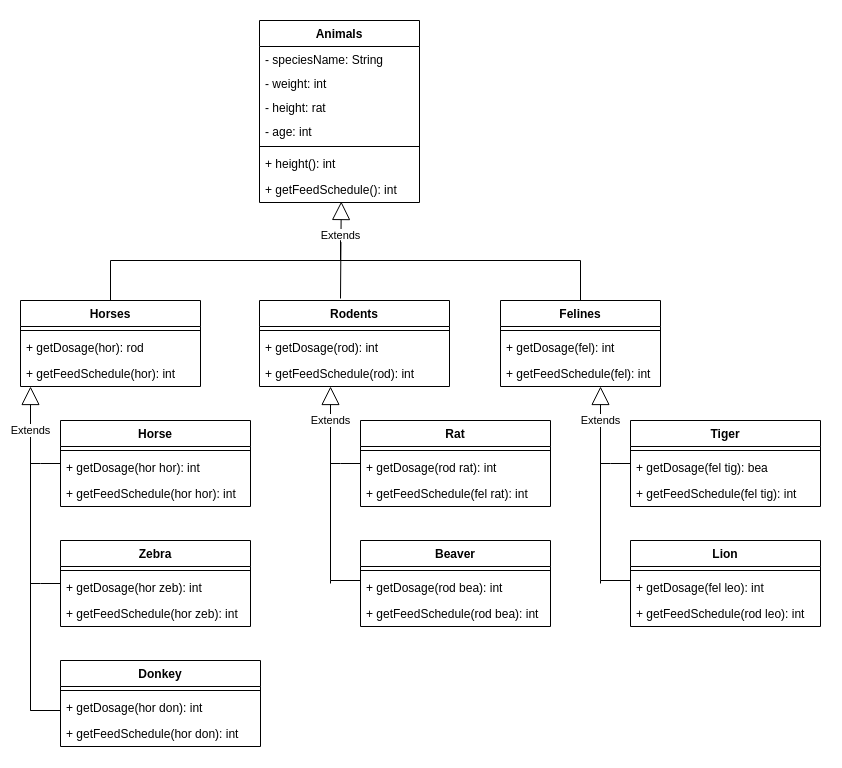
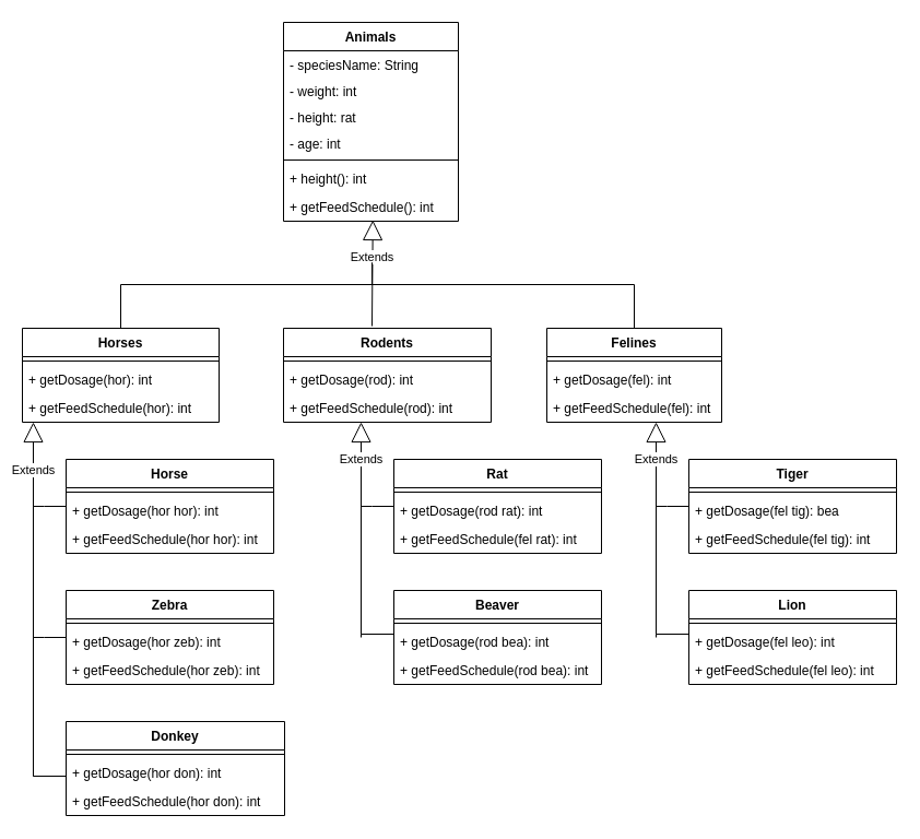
  <mxCell id="0" />
  <mxCell id="1" parent="0" />
  <mxCell id="2" value="Animals" style="swimlane;fontStyle=1;align=center;verticalAlign=top;childLayout=stackLayout;horizontal=1;startSize=26;horizontalStack=0;resizeParent=1;resizeParentMax=0;resizeLast=0;collapsible=1;marginBottom=0;" vertex="1" parent="1"><mxGeometry x="259" y="20" width="160" height="182" as="geometry"><mxRectangle x="120" y="120" width="100" height="30" as="alternateBounds" /></mxGeometry></mxCell>
  <mxCell id="3" value="- speciesName: String" style="text;strokeColor=none;fillColor=none;align=left;verticalAlign=top;spacingLeft=4;spacingRight=4;overflow=hidden;rotatable=0;points=[[0,0.5],[1,0.5]];portConstraint=eastwest;" vertex="1" parent="2"><mxGeometry y="26" width="160" height="24" as="geometry" /></mxCell>
  <mxCell id="4" value="- weight: int" style="text;strokeColor=none;fillColor=none;align=left;verticalAlign=top;spacingLeft=4;spacingRight=4;overflow=hidden;rotatable=0;points=[[0,0.5],[1,0.5]];portConstraint=eastwest;" vertex="1" parent="2"><mxGeometry y="50" width="160" height="24" as="geometry" /></mxCell>
  <mxCell id="5" value="- height: rat" style="text;strokeColor=none;fillColor=none;align=left;verticalAlign=top;spacingLeft=4;spacingRight=4;overflow=hidden;rotatable=0;points=[[0,0.5],[1,0.5]];portConstraint=eastwest;" vertex="1" parent="2"><mxGeometry y="74" width="160" height="24" as="geometry" /></mxCell>
  <mxCell id="6" value="- age: int" style="text;strokeColor=none;fillColor=none;align=left;verticalAlign=top;spacingLeft=4;spacingRight=4;overflow=hidden;rotatable=0;points=[[0,0.5],[1,0.5]];portConstraint=eastwest;" vertex="1" parent="2"><mxGeometry y="98" width="160" height="24" as="geometry" /></mxCell>
  <mxCell id="7" value="" style="line;strokeWidth=1;fillColor=none;align=left;verticalAlign=middle;spacingTop=-1;spacingLeft=3;spacingRight=3;rotatable=0;labelPosition=right;points=[];portConstraint=eastwest;" vertex="1" parent="2"><mxGeometry y="122" width="160" height="8" as="geometry" /></mxCell>
  <mxCell id="8" value="+ height(): int&#10;" style="text;strokeColor=none;fillColor=none;align=left;verticalAlign=top;spacingLeft=4;spacingRight=4;overflow=hidden;rotatable=0;points=[[0,0.5],[1,0.5]];portConstraint=eastwest;" vertex="1" parent="2"><mxGeometry y="130" width="160" height="26" as="geometry" /></mxCell>
  <mxCell id="9" value="+ getFeedSchedule(): int&#10;" style="text;strokeColor=none;fillColor=none;align=left;verticalAlign=top;spacingLeft=4;spacingRight=4;overflow=hidden;rotatable=0;points=[[0,0.5],[1,0.5]];portConstraint=eastwest;" vertex="1" parent="2"><mxGeometry y="156" width="160" height="26" as="geometry" /></mxCell>
  <mxCell id="10" value="Extends" style="endArrow=block;endSize=16;endFill=0;html=1;rounded=0;entryX=0.511;entryY=0.962;entryDx=0;entryDy=0;entryPerimeter=0;" edge="1" parent="1" target="9"><mxGeometry x="0.3" width="160" relative="1" as="geometry"><mxPoint x="340" y="298" as="sourcePoint" /><mxPoint x="340" y="210" as="targetPoint" /><mxPoint as="offset" /></mxGeometry></mxCell>
  <mxCell id="11" style="edgeStyle=orthogonalEdgeStyle;rounded=0;orthogonalLoop=1;jettySize=auto;html=1;endArrow=none;endFill=0;" edge="1" parent="1" source="12"><mxGeometry relative="1" as="geometry"><mxPoint x="340" y="240" as="targetPoint" /><Array as="points"><mxPoint x="110" y="260" /><mxPoint x="340" y="260" /></Array></mxGeometry></mxCell>
  <mxCell id="12" value="Horses" style="swimlane;fontStyle=1;align=center;verticalAlign=top;childLayout=stackLayout;horizontal=1;startSize=26;horizontalStack=0;resizeParent=1;resizeParentMax=0;resizeLast=0;collapsible=1;marginBottom=0;" vertex="1" parent="1"><mxGeometry x="20" y="300" width="180" height="86" as="geometry" /></mxCell>
  <mxCell id="13" value="" style="line;strokeWidth=1;fillColor=none;align=left;verticalAlign=middle;spacingTop=-1;spacingLeft=3;spacingRight=3;rotatable=0;labelPosition=right;points=[];portConstraint=eastwest;" vertex="1" parent="12"><mxGeometry y="26" width="180" height="8" as="geometry" /></mxCell>
- <mxCell id="14" value="+ getDosage(hor): rod&#10;" style="text;strokeColor=none;fillColor=none;align=left;verticalAlign=top;spacingLeft=4;spacingRight=4;overflow=hidden;rotatable=0;points=[[0,0.5],[1,0.5]];portConstraint=eastwest;" vertex="1" parent="12"><mxGeometry y="34" width="180" height="26" as="geometry" /></mxCell>
+ <mxCell id="14" value="+ getDosage(hor): int&#10;" style="text;strokeColor=none;fillColor=none;align=left;verticalAlign=top;spacingLeft=4;spacingRight=4;overflow=hidden;rotatable=0;points=[[0,0.5],[1,0.5]];portConstraint=eastwest;" vertex="1" parent="12"><mxGeometry y="34" width="180" height="26" as="geometry" /></mxCell>
  <mxCell id="15" value="+ getFeedSchedule(hor): int&#10;" style="text;strokeColor=none;fillColor=none;align=left;verticalAlign=top;spacingLeft=4;spacingRight=4;overflow=hidden;rotatable=0;points=[[0,0.5],[1,0.5]];portConstraint=eastwest;" vertex="1" parent="12"><mxGeometry y="60" width="180" height="26" as="geometry" /></mxCell>
  <mxCell id="16" style="edgeStyle=orthogonalEdgeStyle;rounded=0;orthogonalLoop=1;jettySize=auto;html=1;endArrow=none;endFill=0;" edge="1" parent="1" source="17"><mxGeometry relative="1" as="geometry"><mxPoint x="340" y="240" as="targetPoint" /><Array as="points"><mxPoint x="580" y="260" /><mxPoint x="340" y="260" /></Array></mxGeometry></mxCell>
  <mxCell id="17" value="Felines" style="swimlane;fontStyle=1;align=center;verticalAlign=top;childLayout=stackLayout;horizontal=1;startSize=26;horizontalStack=0;resizeParent=1;resizeParentMax=0;resizeLast=0;collapsible=1;marginBottom=0;" vertex="1" parent="1"><mxGeometry x="500" y="300" width="160" height="86" as="geometry" /></mxCell>
  <mxCell id="18" value="" style="line;strokeWidth=1;fillColor=none;align=left;verticalAlign=middle;spacingTop=-1;spacingLeft=3;spacingRight=3;rotatable=0;labelPosition=right;points=[];portConstraint=eastwest;" vertex="1" parent="17"><mxGeometry y="26" width="160" height="8" as="geometry" /></mxCell>
  <mxCell id="19" value="+ getDosage(fel): int&#10;" style="text;strokeColor=none;fillColor=none;align=left;verticalAlign=top;spacingLeft=4;spacingRight=4;overflow=hidden;rotatable=0;points=[[0,0.5],[1,0.5]];portConstraint=eastwest;" vertex="1" parent="17"><mxGeometry y="34" width="160" height="26" as="geometry" /></mxCell>
  <mxCell id="20" value="+ getFeedSchedule(fel): int&#10;" style="text;strokeColor=none;fillColor=none;align=left;verticalAlign=top;spacingLeft=4;spacingRight=4;overflow=hidden;rotatable=0;points=[[0,0.5],[1,0.5]];portConstraint=eastwest;" vertex="1" parent="17"><mxGeometry y="60" width="160" height="26" as="geometry" /></mxCell>
  <mxCell id="21" value="Rodents" style="swimlane;fontStyle=1;align=center;verticalAlign=top;childLayout=stackLayout;horizontal=1;startSize=26;horizontalStack=0;resizeParent=1;resizeParentMax=0;resizeLast=0;collapsible=1;marginBottom=0;" vertex="1" parent="1"><mxGeometry x="259" y="300" width="190" height="86" as="geometry"><mxRectangle x="319" y="320" width="90" height="30" as="alternateBounds" /></mxGeometry></mxCell>
  <mxCell id="22" value="" style="line;strokeWidth=1;fillColor=none;align=left;verticalAlign=middle;spacingTop=-1;spacingLeft=3;spacingRight=3;rotatable=0;labelPosition=right;points=[];portConstraint=eastwest;" vertex="1" parent="21"><mxGeometry y="26" width="190" height="8" as="geometry" /></mxCell>
  <mxCell id="23" value="+ getDosage(rod): int&#10;" style="text;strokeColor=none;fillColor=none;align=left;verticalAlign=top;spacingLeft=4;spacingRight=4;overflow=hidden;rotatable=0;points=[[0,0.5],[1,0.5]];portConstraint=eastwest;" vertex="1" parent="21"><mxGeometry y="34" width="190" height="26" as="geometry" /></mxCell>
  <mxCell id="24" value="+ getFeedSchedule(rod): int&#10;" style="text;strokeColor=none;fillColor=none;align=left;verticalAlign=top;spacingLeft=4;spacingRight=4;overflow=hidden;rotatable=0;points=[[0,0.5],[1,0.5]];portConstraint=eastwest;" vertex="1" parent="21"><mxGeometry y="60" width="190" height="26" as="geometry" /></mxCell>
  <mxCell id="25" style="edgeStyle=orthogonalEdgeStyle;rounded=0;orthogonalLoop=1;jettySize=auto;html=1;endArrow=none;endFill=0;" edge="1" parent="1" source="26"><mxGeometry relative="1" as="geometry"><mxPoint x="30" y="463" as="targetPoint" /></mxGeometry></mxCell>
  <mxCell id="26" value="Horse" style="swimlane;fontStyle=1;align=center;verticalAlign=top;childLayout=stackLayout;horizontal=1;startSize=26;horizontalStack=0;resizeParent=1;resizeParentMax=0;resizeLast=0;collapsible=1;marginBottom=0;" vertex="1" parent="1"><mxGeometry x="60" y="420" width="190" height="86" as="geometry" /></mxCell>
  <mxCell id="27" value="" style="line;strokeWidth=1;fillColor=none;align=left;verticalAlign=middle;spacingTop=-1;spacingLeft=3;spacingRight=3;rotatable=0;labelPosition=right;points=[];portConstraint=eastwest;" vertex="1" parent="26"><mxGeometry y="26" width="190" height="8" as="geometry" /></mxCell>
  <mxCell id="28" value="+ getDosage(hor hor): int&#10;" style="text;strokeColor=none;fillColor=none;align=left;verticalAlign=top;spacingLeft=4;spacingRight=4;overflow=hidden;rotatable=0;points=[[0,0.5],[1,0.5]];portConstraint=eastwest;" vertex="1" parent="26"><mxGeometry y="34" width="190" height="26" as="geometry" /></mxCell>
  <mxCell id="29" value="+ getFeedSchedule(hor hor): int&#10;" style="text;strokeColor=none;fillColor=none;align=left;verticalAlign=top;spacingLeft=4;spacingRight=4;overflow=hidden;rotatable=0;points=[[0,0.5],[1,0.5]];portConstraint=eastwest;" vertex="1" parent="26"><mxGeometry y="60" width="190" height="26" as="geometry" /></mxCell>
  <mxCell id="30" style="edgeStyle=orthogonalEdgeStyle;rounded=0;orthogonalLoop=1;jettySize=auto;html=1;endArrow=none;endFill=0;" edge="1" parent="1" source="31"><mxGeometry relative="1" as="geometry"><mxPoint x="30" y="583" as="targetPoint" /></mxGeometry></mxCell>
  <mxCell id="31" value="Zebra" style="swimlane;fontStyle=1;align=center;verticalAlign=top;childLayout=stackLayout;horizontal=1;startSize=26;horizontalStack=0;resizeParent=1;resizeParentMax=0;resizeLast=0;collapsible=1;marginBottom=0;" vertex="1" parent="1"><mxGeometry x="60" y="540" width="190" height="86" as="geometry" /></mxCell>
  <mxCell id="32" value="" style="line;strokeWidth=1;fillColor=none;align=left;verticalAlign=middle;spacingTop=-1;spacingLeft=3;spacingRight=3;rotatable=0;labelPosition=right;points=[];portConstraint=eastwest;" vertex="1" parent="31"><mxGeometry y="26" width="190" height="8" as="geometry" /></mxCell>
  <mxCell id="33" value="+ getDosage(hor zeb): int&#10;" style="text;strokeColor=none;fillColor=none;align=left;verticalAlign=top;spacingLeft=4;spacingRight=4;overflow=hidden;rotatable=0;points=[[0,0.5],[1,0.5]];portConstraint=eastwest;" vertex="1" parent="31"><mxGeometry y="34" width="190" height="26" as="geometry" /></mxCell>
  <mxCell id="34" value="+ getFeedSchedule(hor zeb): int&#10;" style="text;strokeColor=none;fillColor=none;align=left;verticalAlign=top;spacingLeft=4;spacingRight=4;overflow=hidden;rotatable=0;points=[[0,0.5],[1,0.5]];portConstraint=eastwest;" vertex="1" parent="31"><mxGeometry y="60" width="190" height="26" as="geometry" /></mxCell>
  <mxCell id="35" style="edgeStyle=orthogonalEdgeStyle;rounded=0;orthogonalLoop=1;jettySize=auto;html=1;endArrow=none;endFill=0;" edge="1" parent="1" source="36"><mxGeometry relative="1" as="geometry"><mxPoint x="30" y="703" as="targetPoint" /><Array as="points"><mxPoint x="30" y="710" /></Array></mxGeometry></mxCell>
  <mxCell id="36" value="Donkey" style="swimlane;fontStyle=1;align=center;verticalAlign=top;childLayout=stackLayout;horizontal=1;startSize=26;horizontalStack=0;resizeParent=1;resizeParentMax=0;resizeLast=0;collapsible=1;marginBottom=0;" vertex="1" parent="1"><mxGeometry x="60" y="660" width="200" height="86" as="geometry" /></mxCell>
  <mxCell id="37" value="" style="line;strokeWidth=1;fillColor=none;align=left;verticalAlign=middle;spacingTop=-1;spacingLeft=3;spacingRight=3;rotatable=0;labelPosition=right;points=[];portConstraint=eastwest;" vertex="1" parent="36"><mxGeometry y="26" width="200" height="8" as="geometry" /></mxCell>
  <mxCell id="38" value="+ getDosage(hor don): int&#10;" style="text;strokeColor=none;fillColor=none;align=left;verticalAlign=top;spacingLeft=4;spacingRight=4;overflow=hidden;rotatable=0;points=[[0,0.5],[1,0.5]];portConstraint=eastwest;" vertex="1" parent="36"><mxGeometry y="34" width="200" height="26" as="geometry" /></mxCell>
  <mxCell id="39" value="+ getFeedSchedule(hor don): int&#10;" style="text;strokeColor=none;fillColor=none;align=left;verticalAlign=top;spacingLeft=4;spacingRight=4;overflow=hidden;rotatable=0;points=[[0,0.5],[1,0.5]];portConstraint=eastwest;" vertex="1" parent="36"><mxGeometry y="60" width="200" height="26" as="geometry" /></mxCell>
  <mxCell id="40" value="Extends" style="endArrow=block;endSize=16;endFill=0;html=1;rounded=0;" edge="1" parent="1"><mxGeometry x="0.728" width="160" relative="1" as="geometry"><mxPoint x="30" y="710" as="sourcePoint" /><mxPoint x="30" y="386" as="targetPoint" /><mxPoint as="offset" /></mxGeometry></mxCell>
  <mxCell id="41" style="edgeStyle=orthogonalEdgeStyle;rounded=0;orthogonalLoop=1;jettySize=auto;html=1;endArrow=none;endFill=0;" edge="1" source="42" parent="1"><mxGeometry relative="1" as="geometry"><mxPoint x="330" y="463" as="targetPoint" /></mxGeometry></mxCell>
  <mxCell id="42" value="Rat" style="swimlane;fontStyle=1;align=center;verticalAlign=top;childLayout=stackLayout;horizontal=1;startSize=26;horizontalStack=0;resizeParent=1;resizeParentMax=0;resizeLast=0;collapsible=1;marginBottom=0;" vertex="1" parent="1"><mxGeometry x="360" y="420" width="190" height="86" as="geometry" /></mxCell>
  <mxCell id="43" value="" style="line;strokeWidth=1;fillColor=none;align=left;verticalAlign=middle;spacingTop=-1;spacingLeft=3;spacingRight=3;rotatable=0;labelPosition=right;points=[];portConstraint=eastwest;" vertex="1" parent="42"><mxGeometry y="26" width="190" height="8" as="geometry" /></mxCell>
  <mxCell id="44" value="+ getDosage(rod rat): int&#10;" style="text;strokeColor=none;fillColor=none;align=left;verticalAlign=top;spacingLeft=4;spacingRight=4;overflow=hidden;rotatable=0;points=[[0,0.5],[1,0.5]];portConstraint=eastwest;" vertex="1" parent="42"><mxGeometry y="34" width="190" height="26" as="geometry" /></mxCell>
  <mxCell id="45" value="+ getFeedSchedule(fel rat): int&#10;" style="text;strokeColor=none;fillColor=none;align=left;verticalAlign=top;spacingLeft=4;spacingRight=4;overflow=hidden;rotatable=0;points=[[0,0.5],[1,0.5]];portConstraint=eastwest;" vertex="1" parent="42"><mxGeometry y="60" width="190" height="26" as="geometry" /></mxCell>
  <mxCell id="46" style="edgeStyle=orthogonalEdgeStyle;rounded=0;orthogonalLoop=1;jettySize=auto;html=1;endArrow=none;endFill=0;" edge="1" source="47" parent="1"><mxGeometry relative="1" as="geometry"><mxPoint x="330" y="583" as="targetPoint" /><Array as="points"><mxPoint x="330" y="580" /></Array></mxGeometry></mxCell>
  <mxCell id="47" value="Beaver" style="swimlane;fontStyle=1;align=center;verticalAlign=top;childLayout=stackLayout;horizontal=1;startSize=26;horizontalStack=0;resizeParent=1;resizeParentMax=0;resizeLast=0;collapsible=1;marginBottom=0;" vertex="1" parent="1"><mxGeometry x="360" y="540" width="190" height="86" as="geometry" /></mxCell>
  <mxCell id="48" value="" style="line;strokeWidth=1;fillColor=none;align=left;verticalAlign=middle;spacingTop=-1;spacingLeft=3;spacingRight=3;rotatable=0;labelPosition=right;points=[];portConstraint=eastwest;" vertex="1" parent="47"><mxGeometry y="26" width="190" height="8" as="geometry" /></mxCell>
  <mxCell id="49" value="+ getDosage(rod bea): int&#10;" style="text;strokeColor=none;fillColor=none;align=left;verticalAlign=top;spacingLeft=4;spacingRight=4;overflow=hidden;rotatable=0;points=[[0,0.5],[1,0.5]];portConstraint=eastwest;" vertex="1" parent="47"><mxGeometry y="34" width="190" height="26" as="geometry" /></mxCell>
  <mxCell id="50" value="+ getFeedSchedule(rod bea): int&#10;" style="text;strokeColor=none;fillColor=none;align=left;verticalAlign=top;spacingLeft=4;spacingRight=4;overflow=hidden;rotatable=0;points=[[0,0.5],[1,0.5]];portConstraint=eastwest;" vertex="1" parent="47"><mxGeometry y="60" width="190" height="26" as="geometry" /></mxCell>
  <mxCell id="51" style="edgeStyle=orthogonalEdgeStyle;rounded=0;orthogonalLoop=1;jettySize=auto;html=1;endArrow=none;endFill=0;" edge="1" source="52" parent="1"><mxGeometry relative="1" as="geometry"><mxPoint x="600" y="463" as="targetPoint" /></mxGeometry></mxCell>
  <mxCell id="52" value="Tiger" style="swimlane;fontStyle=1;align=center;verticalAlign=top;childLayout=stackLayout;horizontal=1;startSize=26;horizontalStack=0;resizeParent=1;resizeParentMax=0;resizeLast=0;collapsible=1;marginBottom=0;" vertex="1" parent="1"><mxGeometry x="630" y="420" width="190" height="86" as="geometry" /></mxCell>
  <mxCell id="53" value="" style="line;strokeWidth=1;fillColor=none;align=left;verticalAlign=middle;spacingTop=-1;spacingLeft=3;spacingRight=3;rotatable=0;labelPosition=right;points=[];portConstraint=eastwest;" vertex="1" parent="52"><mxGeometry y="26" width="190" height="8" as="geometry" /></mxCell>
  <mxCell id="54" value="+ getDosage(fel tig): bea&#10;" style="text;strokeColor=none;fillColor=none;align=left;verticalAlign=top;spacingLeft=4;spacingRight=4;overflow=hidden;rotatable=0;points=[[0,0.5],[1,0.5]];portConstraint=eastwest;" vertex="1" parent="52"><mxGeometry y="34" width="190" height="26" as="geometry" /></mxCell>
  <mxCell id="55" value="+ getFeedSchedule(fel tig): int&#10;" style="text;strokeColor=none;fillColor=none;align=left;verticalAlign=top;spacingLeft=4;spacingRight=4;overflow=hidden;rotatable=0;points=[[0,0.5],[1,0.5]];portConstraint=eastwest;" vertex="1" parent="52"><mxGeometry y="60" width="190" height="26" as="geometry" /></mxCell>
  <mxCell id="56" style="edgeStyle=orthogonalEdgeStyle;rounded=0;orthogonalLoop=1;jettySize=auto;html=1;endArrow=none;endFill=0;" edge="1" source="57" parent="1"><mxGeometry relative="1" as="geometry"><mxPoint x="600" y="583" as="targetPoint" /><Array as="points"><mxPoint x="600" y="580" /></Array></mxGeometry></mxCell>
  <mxCell id="57" value="Lion" style="swimlane;fontStyle=1;align=center;verticalAlign=top;childLayout=stackLayout;horizontal=1;startSize=26;horizontalStack=0;resizeParent=1;resizeParentMax=0;resizeLast=0;collapsible=1;marginBottom=0;" vertex="1" parent="1"><mxGeometry x="630" y="540" width="190" height="86" as="geometry" /></mxCell>
  <mxCell id="58" value="" style="line;strokeWidth=1;fillColor=none;align=left;verticalAlign=middle;spacingTop=-1;spacingLeft=3;spacingRight=3;rotatable=0;labelPosition=right;points=[];portConstraint=eastwest;" vertex="1" parent="57"><mxGeometry y="26" width="190" height="8" as="geometry" /></mxCell>
  <mxCell id="59" value="+ getDosage(fel leo): int&#10;" style="text;strokeColor=none;fillColor=none;align=left;verticalAlign=top;spacingLeft=4;spacingRight=4;overflow=hidden;rotatable=0;points=[[0,0.5],[1,0.5]];portConstraint=eastwest;" vertex="1" parent="57"><mxGeometry y="34" width="190" height="26" as="geometry" /></mxCell>
- <mxCell id="60" value="+ getFeedSchedule(rod leo): int&#10;" style="text;strokeColor=none;fillColor=none;align=left;verticalAlign=top;spacingLeft=4;spacingRight=4;overflow=hidden;rotatable=0;points=[[0,0.5],[1,0.5]];portConstraint=eastwest;" vertex="1" parent="57"><mxGeometry y="60" width="190" height="26" as="geometry" /></mxCell>
+ <mxCell id="60" value="+ getFeedSchedule(fel leo): int&#10;" style="text;strokeColor=none;fillColor=none;align=left;verticalAlign=top;spacingLeft=4;spacingRight=4;overflow=hidden;rotatable=0;points=[[0,0.5],[1,0.5]];portConstraint=eastwest;" vertex="1" parent="57"><mxGeometry y="60" width="190" height="26" as="geometry" /></mxCell>
  <mxCell id="61" value="Extends" style="endArrow=block;endSize=16;endFill=0;html=1;rounded=0;" edge="1" parent="1"><mxGeometry x="0.649" width="160" relative="1" as="geometry"><mxPoint x="330" y="580" as="sourcePoint" /><mxPoint x="330" y="386" as="targetPoint" /><mxPoint as="offset" /></mxGeometry></mxCell>
  <mxCell id="62" value="Extends" style="endArrow=block;endSize=16;endFill=0;html=1;rounded=0;" edge="1" parent="1"><mxGeometry x="0.649" width="160" relative="1" as="geometry"><mxPoint x="600" y="580" as="sourcePoint" /><mxPoint x="600" y="386" as="targetPoint" /><mxPoint as="offset" /></mxGeometry></mxCell>
